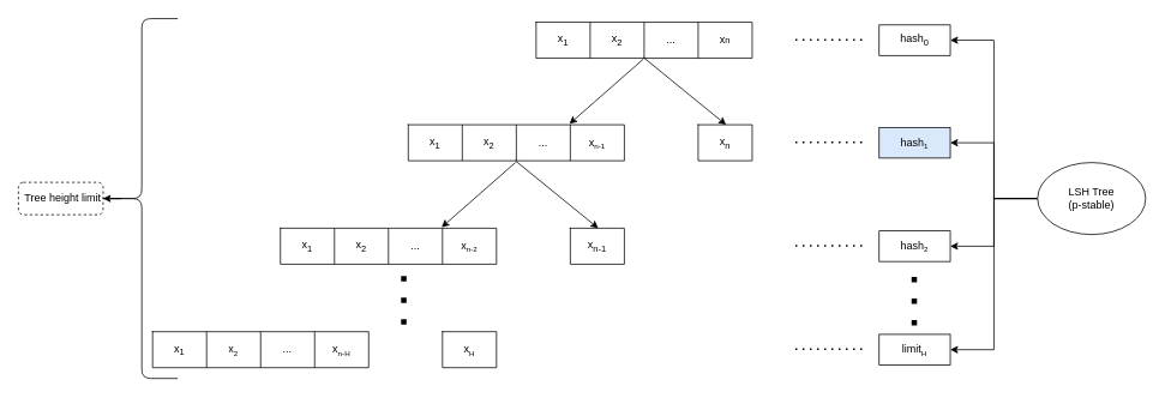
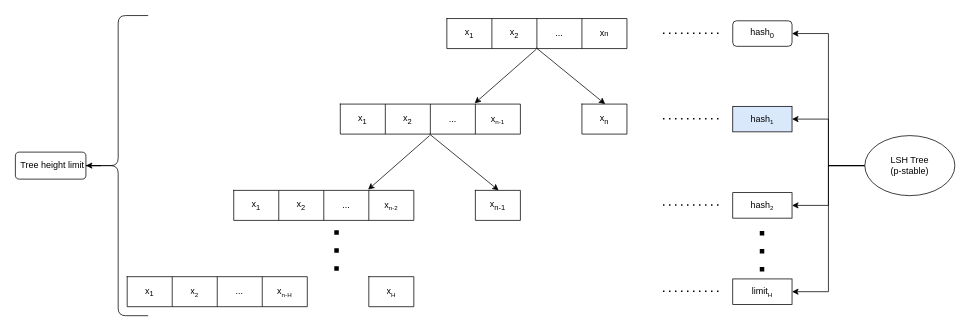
  <mxCell id="0" />
  <mxCell id="1" parent="0" />
  <mxCell id="2" value="" style="rounded=0;orthogonalLoop=1;jettySize=auto;html=1;exitX=0.496;exitY=1.025;exitDx=0;exitDy=0;exitPerimeter=0;entryX=0.746;entryY=-0.025;entryDx=0;entryDy=0;entryPerimeter=0;" edge="1" parent="1" source="4" target="12"><mxGeometry relative="1" as="geometry"><mxPoint x="716" y="66" as="sourcePoint" /></mxGeometry></mxCell>
  <mxCell id="3" value="" style="shape=table;startSize=0;container=1;collapsible=0;childLayout=tableLayout;" vertex="1" parent="1"><mxGeometry x="595" y="24" width="240" height="40" as="geometry" /></mxCell>
  <mxCell id="4" value="" style="shape=tableRow;horizontal=0;startSize=0;swimlaneHead=0;swimlaneBody=0;strokeColor=inherit;top=0;left=0;bottom=0;right=0;collapsible=0;dropTarget=0;fillColor=none;points=[[0,0.5],[1,0.5]];portConstraint=eastwest;" vertex="1" parent="3"><mxGeometry width="240" height="40" as="geometry" /></mxCell>
  <mxCell id="5" value="x&lt;sub&gt;1&lt;/sub&gt;" style="shape=partialRectangle;html=1;whiteSpace=wrap;connectable=0;strokeColor=inherit;overflow=hidden;fillColor=none;top=0;left=0;bottom=0;right=0;pointerEvents=1;" vertex="1" parent="4"><mxGeometry width="60" height="40" as="geometry"><mxRectangle width="60" height="40" as="alternateBounds" /></mxGeometry></mxCell>
  <mxCell id="6" value="x&lt;span style=&quot;border-color: var(--border-color);&quot;&gt;&lt;sub&gt;2&lt;/sub&gt;&lt;/span&gt;" style="shape=partialRectangle;html=1;whiteSpace=wrap;connectable=0;strokeColor=inherit;overflow=hidden;fillColor=none;top=0;left=0;bottom=0;right=0;pointerEvents=1;" vertex="1" parent="4"><mxGeometry x="60" width="60" height="40" as="geometry"><mxRectangle width="60" height="40" as="alternateBounds" /></mxGeometry></mxCell>
  <mxCell id="7" value="..." style="shape=partialRectangle;html=1;whiteSpace=wrap;connectable=0;strokeColor=inherit;overflow=hidden;fillColor=none;top=0;left=0;bottom=0;right=0;pointerEvents=1;" vertex="1" parent="4"><mxGeometry x="120" width="60" height="40" as="geometry"><mxRectangle width="60" height="40" as="alternateBounds" /></mxGeometry></mxCell>
  <mxCell id="8" value="x&lt;span style=&quot;font-size: 10px;&quot;&gt;n&lt;/span&gt;" style="shape=partialRectangle;html=1;whiteSpace=wrap;connectable=0;strokeColor=inherit;overflow=hidden;fillColor=none;top=0;left=0;bottom=0;right=0;pointerEvents=1;" vertex="1" parent="4"><mxGeometry x="180" width="60" height="40" as="geometry"><mxRectangle width="60" height="40" as="alternateBounds" /></mxGeometry></mxCell>
  <mxCell id="9" value="" style="endArrow=none;dashed=1;html=1;dashPattern=1 3;strokeWidth=2;rounded=0;" edge="1" parent="1"><mxGeometry width="50" height="50" relative="1" as="geometry"><mxPoint x="883" y="43.5" as="sourcePoint" /><mxPoint x="959" y="43.5" as="targetPoint" /></mxGeometry></mxCell>
- <mxCell id="10" value="hash&lt;sub&gt;0&lt;/sub&gt;" style="rounded=0;whiteSpace=wrap;html=1;" vertex="1" parent="1"><mxGeometry x="976" y="27" width="79" height="34" as="geometry" /></mxCell>
+ <mxCell id="10" value="hash&lt;sub&gt;0&lt;/sub&gt;" style="whiteSpace=wrap;html=1;rounded=1;" vertex="1" parent="1"><mxGeometry x="976" y="27" width="79" height="34" as="geometry" /></mxCell>
  <mxCell id="11" value="" style="shape=table;startSize=0;container=1;collapsible=0;childLayout=tableLayout;" vertex="1" parent="1"><mxGeometry x="453" y="138" width="240" height="40" as="geometry" /></mxCell>
  <mxCell id="12" value="" style="shape=tableRow;horizontal=0;startSize=0;swimlaneHead=0;swimlaneBody=0;strokeColor=inherit;top=0;left=0;bottom=0;right=0;collapsible=0;dropTarget=0;fillColor=none;points=[[0,0.5],[1,0.5]];portConstraint=eastwest;" vertex="1" parent="11"><mxGeometry width="240" height="40" as="geometry" /></mxCell>
  <mxCell id="13" value="x&lt;sub&gt;1&lt;/sub&gt;" style="shape=partialRectangle;html=1;whiteSpace=wrap;connectable=0;strokeColor=inherit;overflow=hidden;fillColor=none;top=0;left=0;bottom=0;right=0;pointerEvents=1;" vertex="1" parent="12"><mxGeometry width="60" height="40" as="geometry"><mxRectangle width="60" height="40" as="alternateBounds" /></mxGeometry></mxCell>
  <mxCell id="14" value="x&lt;sub style=&quot;border-color: var(--border-color);&quot;&gt;2&lt;/sub&gt;" style="shape=partialRectangle;html=1;whiteSpace=wrap;connectable=0;strokeColor=inherit;overflow=hidden;fillColor=none;top=0;left=0;bottom=0;right=0;pointerEvents=1;" vertex="1" parent="12"><mxGeometry x="60" width="60" height="40" as="geometry"><mxRectangle width="60" height="40" as="alternateBounds" /></mxGeometry></mxCell>
  <mxCell id="15" value="..." style="shape=partialRectangle;html=1;whiteSpace=wrap;connectable=0;strokeColor=inherit;overflow=hidden;fillColor=none;top=0;left=0;bottom=0;right=0;pointerEvents=1;" vertex="1" parent="12"><mxGeometry x="120" width="60" height="40" as="geometry"><mxRectangle width="60" height="40" as="alternateBounds" /></mxGeometry></mxCell>
  <mxCell id="16" value="x&lt;span style=&quot;font-size: 10px;&quot;&gt;&lt;sub&gt;n-1&lt;/sub&gt;&lt;/span&gt;" style="shape=partialRectangle;html=1;whiteSpace=wrap;connectable=0;strokeColor=inherit;overflow=hidden;fillColor=none;top=0;left=0;bottom=0;right=0;pointerEvents=1;" vertex="1" parent="12"><mxGeometry x="180" width="60" height="40" as="geometry"><mxRectangle width="60" height="40" as="alternateBounds" /></mxGeometry></mxCell>
  <mxCell id="17" value="" style="shape=table;startSize=0;container=1;collapsible=0;childLayout=tableLayout;" vertex="1" parent="1"><mxGeometry x="775" y="138" width="60" height="40" as="geometry" /></mxCell>
  <mxCell id="18" value="" style="shape=tableRow;horizontal=0;startSize=0;swimlaneHead=0;swimlaneBody=0;strokeColor=inherit;top=0;left=0;bottom=0;right=0;collapsible=0;dropTarget=0;fillColor=none;points=[[0,0.5],[1,0.5]];portConstraint=eastwest;" vertex="1" parent="17"><mxGeometry width="60" height="40" as="geometry" /></mxCell>
  <mxCell id="19" value="x&lt;sub&gt;n&lt;/sub&gt;" style="shape=partialRectangle;html=1;whiteSpace=wrap;connectable=0;strokeColor=inherit;overflow=hidden;fillColor=none;top=0;left=0;bottom=0;right=0;pointerEvents=1;" vertex="1" parent="18"><mxGeometry width="60" height="40" as="geometry"><mxRectangle width="60" height="40" as="alternateBounds" /></mxGeometry></mxCell>
  <mxCell id="20" style="rounded=0;orthogonalLoop=1;jettySize=auto;html=1;entryX=0.517;entryY=0;entryDx=0;entryDy=0;entryPerimeter=0;exitX=0.496;exitY=0.975;exitDx=0;exitDy=0;exitPerimeter=0;" edge="1" parent="1" source="4" target="18"><mxGeometry relative="1" as="geometry" /></mxCell>
  <mxCell id="21" value="" style="endArrow=none;dashed=1;html=1;dashPattern=1 3;strokeWidth=2;rounded=0;" edge="1" parent="1"><mxGeometry width="50" height="50" relative="1" as="geometry"><mxPoint x="883" y="157.5" as="sourcePoint" /><mxPoint x="959" y="157.5" as="targetPoint" /></mxGeometry></mxCell>
  <mxCell id="22" value="hash&lt;span style=&quot;font-size: 10px;&quot;&gt;&lt;sub&gt;1&lt;/sub&gt;&lt;/span&gt;" style="rounded=0;whiteSpace=wrap;html=1;fillColor=#dae8fc;" vertex="1" parent="1"><mxGeometry x="976" y="141" width="79" height="34" as="geometry" /></mxCell>
  <mxCell id="23" value="" style="rounded=0;orthogonalLoop=1;jettySize=auto;html=1;exitX=0.496;exitY=1.025;exitDx=0;exitDy=0;exitPerimeter=0;entryX=0.746;entryY=-0.025;entryDx=0;entryDy=0;entryPerimeter=0;" edge="1" parent="1" target="25"><mxGeometry relative="1" as="geometry"><mxPoint x="572" y="180" as="sourcePoint" /></mxGeometry></mxCell>
  <mxCell id="24" value="" style="shape=table;startSize=0;container=1;collapsible=0;childLayout=tableLayout;" vertex="1" parent="1"><mxGeometry x="311" y="253" width="240" height="40" as="geometry" /></mxCell>
  <mxCell id="25" value="" style="shape=tableRow;horizontal=0;startSize=0;swimlaneHead=0;swimlaneBody=0;strokeColor=inherit;top=0;left=0;bottom=0;right=0;collapsible=0;dropTarget=0;fillColor=none;points=[[0,0.5],[1,0.5]];portConstraint=eastwest;" vertex="1" parent="24"><mxGeometry width="240" height="40" as="geometry" /></mxCell>
  <mxCell id="26" value="x&lt;sub&gt;1&lt;/sub&gt;" style="shape=partialRectangle;html=1;whiteSpace=wrap;connectable=0;strokeColor=inherit;overflow=hidden;fillColor=none;top=0;left=0;bottom=0;right=0;pointerEvents=1;" vertex="1" parent="25"><mxGeometry width="60" height="40" as="geometry"><mxRectangle width="60" height="40" as="alternateBounds" /></mxGeometry></mxCell>
  <mxCell id="27" value="x&lt;sub style=&quot;border-color: var(--border-color);&quot;&gt;2&lt;/sub&gt;" style="shape=partialRectangle;html=1;whiteSpace=wrap;connectable=0;strokeColor=inherit;overflow=hidden;fillColor=none;top=0;left=0;bottom=0;right=0;pointerEvents=1;" vertex="1" parent="25"><mxGeometry x="60" width="60" height="40" as="geometry"><mxRectangle width="60" height="40" as="alternateBounds" /></mxGeometry></mxCell>
  <mxCell id="28" value="..." style="shape=partialRectangle;html=1;whiteSpace=wrap;connectable=0;strokeColor=inherit;overflow=hidden;fillColor=none;top=0;left=0;bottom=0;right=0;pointerEvents=1;" vertex="1" parent="25"><mxGeometry x="120" width="60" height="40" as="geometry"><mxRectangle width="60" height="40" as="alternateBounds" /></mxGeometry></mxCell>
  <mxCell id="29" value="x&lt;span style=&quot;font-size: 10px;&quot;&gt;&lt;sub&gt;n-2&lt;/sub&gt;&lt;/span&gt;" style="shape=partialRectangle;html=1;whiteSpace=wrap;connectable=0;strokeColor=inherit;overflow=hidden;fillColor=none;top=0;left=0;bottom=0;right=0;pointerEvents=1;" vertex="1" parent="25"><mxGeometry x="180" width="60" height="40" as="geometry"><mxRectangle width="60" height="40" as="alternateBounds" /></mxGeometry></mxCell>
  <mxCell id="30" value="" style="shape=table;startSize=0;container=1;collapsible=0;childLayout=tableLayout;" vertex="1" parent="1"><mxGeometry x="633" y="253" width="60" height="40" as="geometry" /></mxCell>
  <mxCell id="31" value="" style="shape=tableRow;horizontal=0;startSize=0;swimlaneHead=0;swimlaneBody=0;strokeColor=inherit;top=0;left=0;bottom=0;right=0;collapsible=0;dropTarget=0;fillColor=none;points=[[0,0.5],[1,0.5]];portConstraint=eastwest;" vertex="1" parent="30"><mxGeometry width="60" height="40" as="geometry" /></mxCell>
  <mxCell id="32" value="x&lt;sub&gt;n-1&lt;/sub&gt;" style="shape=partialRectangle;html=1;whiteSpace=wrap;connectable=0;strokeColor=inherit;overflow=hidden;fillColor=none;top=0;left=0;bottom=0;right=0;pointerEvents=1;" vertex="1" parent="31"><mxGeometry width="60" height="40" as="geometry"><mxRectangle width="60" height="40" as="alternateBounds" /></mxGeometry></mxCell>
  <mxCell id="33" style="rounded=0;orthogonalLoop=1;jettySize=auto;html=1;entryX=0.517;entryY=0;entryDx=0;entryDy=0;entryPerimeter=0;exitX=0.496;exitY=0.975;exitDx=0;exitDy=0;exitPerimeter=0;" edge="1" parent="1" target="31"><mxGeometry relative="1" as="geometry"><mxPoint x="572" y="178" as="sourcePoint" /></mxGeometry></mxCell>
  <mxCell id="34" value="" style="endArrow=none;dashed=1;html=1;dashPattern=1 3;strokeWidth=2;rounded=0;" edge="1" parent="1"><mxGeometry width="50" height="50" relative="1" as="geometry"><mxPoint x="883" y="272.5" as="sourcePoint" /><mxPoint x="959" y="272.5" as="targetPoint" /></mxGeometry></mxCell>
  <mxCell id="35" value="hash&lt;span style=&quot;font-size: 10px;&quot;&gt;&lt;sub&gt;2&lt;/sub&gt;&lt;/span&gt;" style="rounded=0;whiteSpace=wrap;html=1;" vertex="1" parent="1"><mxGeometry x="976" y="256" width="79" height="34" as="geometry" /></mxCell>
  <mxCell id="36" value="" style="shape=table;startSize=0;container=1;collapsible=0;childLayout=tableLayout;" vertex="1" parent="1"><mxGeometry x="169" y="368" width="240" height="40" as="geometry" /></mxCell>
  <mxCell id="37" value="" style="shape=tableRow;horizontal=0;startSize=0;swimlaneHead=0;swimlaneBody=0;strokeColor=inherit;top=0;left=0;bottom=0;right=0;collapsible=0;dropTarget=0;fillColor=none;points=[[0,0.5],[1,0.5]];portConstraint=eastwest;" vertex="1" parent="36"><mxGeometry width="240" height="40" as="geometry" /></mxCell>
  <mxCell id="38" value="x&lt;sub&gt;1&lt;/sub&gt;" style="shape=partialRectangle;html=1;whiteSpace=wrap;connectable=0;strokeColor=inherit;overflow=hidden;fillColor=none;top=0;left=0;bottom=0;right=0;pointerEvents=1;" vertex="1" parent="37"><mxGeometry width="60" height="40" as="geometry"><mxRectangle width="60" height="40" as="alternateBounds" /></mxGeometry></mxCell>
  <mxCell id="39" value="x&lt;span style=&quot;font-size: 10px;&quot;&gt;&lt;sub&gt;2&lt;/sub&gt;&lt;/span&gt;" style="shape=partialRectangle;html=1;whiteSpace=wrap;connectable=0;strokeColor=inherit;overflow=hidden;fillColor=none;top=0;left=0;bottom=0;right=0;pointerEvents=1;" vertex="1" parent="37"><mxGeometry x="60" width="60" height="40" as="geometry"><mxRectangle width="60" height="40" as="alternateBounds" /></mxGeometry></mxCell>
  <mxCell id="40" value="..." style="shape=partialRectangle;html=1;whiteSpace=wrap;connectable=0;strokeColor=inherit;overflow=hidden;fillColor=none;top=0;left=0;bottom=0;right=0;pointerEvents=1;" vertex="1" parent="37"><mxGeometry x="120" width="60" height="40" as="geometry"><mxRectangle width="60" height="40" as="alternateBounds" /></mxGeometry></mxCell>
  <mxCell id="41" value="x&lt;span style=&quot;font-size: 10px;&quot;&gt;&lt;sub&gt;n-H&lt;/sub&gt;&lt;/span&gt;" style="shape=partialRectangle;html=1;whiteSpace=wrap;connectable=0;strokeColor=inherit;overflow=hidden;fillColor=none;top=0;left=0;bottom=0;right=0;pointerEvents=1;" vertex="1" parent="37"><mxGeometry x="180" width="60" height="40" as="geometry"><mxRectangle width="60" height="40" as="alternateBounds" /></mxGeometry></mxCell>
  <mxCell id="42" value="" style="shape=table;startSize=0;container=1;collapsible=0;childLayout=tableLayout;" vertex="1" parent="1"><mxGeometry x="491" y="368" width="60" height="40" as="geometry" /></mxCell>
  <mxCell id="43" value="" style="shape=tableRow;horizontal=0;startSize=0;swimlaneHead=0;swimlaneBody=0;strokeColor=inherit;top=0;left=0;bottom=0;right=0;collapsible=0;dropTarget=0;fillColor=none;points=[[0,0.5],[1,0.5]];portConstraint=eastwest;" vertex="1" parent="42"><mxGeometry width="60" height="40" as="geometry" /></mxCell>
  <mxCell id="44" value="x&lt;span style=&quot;font-size: 10px;&quot;&gt;&lt;sub&gt;H&lt;/sub&gt;&lt;/span&gt;" style="shape=partialRectangle;html=1;whiteSpace=wrap;connectable=0;strokeColor=inherit;overflow=hidden;fillColor=none;top=0;left=0;bottom=0;right=0;pointerEvents=1;" vertex="1" parent="43"><mxGeometry width="60" height="40" as="geometry"><mxRectangle width="60" height="40" as="alternateBounds" /></mxGeometry></mxCell>
  <mxCell id="45" value="" style="endArrow=none;dashed=1;html=1;dashPattern=1 3;strokeWidth=2;rounded=0;" edge="1" parent="1"><mxGeometry width="50" height="50" relative="1" as="geometry"><mxPoint x="883" y="387.5" as="sourcePoint" /><mxPoint x="959" y="387.5" as="targetPoint" /></mxGeometry></mxCell>
  <mxCell id="46" value="limit&lt;span style=&quot;font-size: 10px;&quot;&gt;&lt;sub&gt;H&lt;/sub&gt;&lt;/span&gt;" style="rounded=0;whiteSpace=wrap;html=1;" vertex="1" parent="1"><mxGeometry x="976" y="371" width="79" height="34" as="geometry" /></mxCell>
  <mxCell id="47" value="" style="endArrow=none;dashed=1;html=1;dashPattern=1 3;strokeWidth=6;rounded=1;jumpSize=4;" edge="1" parent="1"><mxGeometry width="50" height="50" relative="1" as="geometry"><mxPoint x="448" y="360" as="sourcePoint" /><mxPoint x="448" y="300" as="targetPoint" /></mxGeometry></mxCell>
  <mxCell id="48" value="" style="edgeStyle=orthogonalEdgeStyle;rounded=0;orthogonalLoop=1;jettySize=auto;html=1;" edge="1" parent="1" source="49" target="50"><mxGeometry relative="1" as="geometry" /></mxCell>
  <mxCell id="49" value="" style="shape=curlyBracket;whiteSpace=wrap;html=1;rounded=1;labelPosition=left;verticalLabelPosition=middle;align=right;verticalAlign=middle;" vertex="1" parent="1"><mxGeometry x="117" y="20" width="80" height="400" as="geometry" /></mxCell>
- <mxCell id="50" value="Tree height limit" style="whiteSpace=wrap;html=1;align=right;rounded=1;dashed=1;" vertex="1" parent="1"><mxGeometry x="20" y="202" width="94" height="36" as="geometry" /></mxCell>
+ <mxCell id="50" value="Tree height limit" style="whiteSpace=wrap;html=1;align=right;rounded=1;" vertex="1" parent="1"><mxGeometry x="20" y="202" width="94" height="36" as="geometry" /></mxCell>
  <mxCell id="51" style="edgeStyle=orthogonalEdgeStyle;rounded=0;orthogonalLoop=1;jettySize=auto;html=1;entryX=1;entryY=0.5;entryDx=0;entryDy=0;" edge="1" parent="1" source="55" target="10"><mxGeometry relative="1" as="geometry" /></mxCell>
  <mxCell id="52" style="edgeStyle=orthogonalEdgeStyle;rounded=0;orthogonalLoop=1;jettySize=auto;html=1;entryX=1;entryY=0.5;entryDx=0;entryDy=0;" edge="1" parent="1" source="55" target="22"><mxGeometry relative="1" as="geometry" /></mxCell>
  <mxCell id="53" style="edgeStyle=orthogonalEdgeStyle;rounded=0;orthogonalLoop=1;jettySize=auto;html=1;entryX=1;entryY=0.5;entryDx=0;entryDy=0;" edge="1" parent="1" source="55" target="35"><mxGeometry relative="1" as="geometry" /></mxCell>
  <mxCell id="54" style="edgeStyle=orthogonalEdgeStyle;rounded=0;orthogonalLoop=1;jettySize=auto;html=1;entryX=1;entryY=0.5;entryDx=0;entryDy=0;" edge="1" parent="1" source="55" target="46"><mxGeometry relative="1" as="geometry" /></mxCell>
  <mxCell id="55" value="LSH Tree&lt;br&gt;(p-stable)" style="ellipse;whiteSpace=wrap;html=1;" vertex="1" parent="1"><mxGeometry x="1152" y="180" width="120" height="80" as="geometry" /></mxCell>
  <mxCell id="56" value="" style="endArrow=none;dashed=1;html=1;dashPattern=1 3;strokeWidth=6;rounded=1;jumpSize=4;" edge="1" parent="1"><mxGeometry width="50" height="50" relative="1" as="geometry"><mxPoint x="1015" y="361" as="sourcePoint" /><mxPoint x="1015" y="301" as="targetPoint" /></mxGeometry></mxCell>
